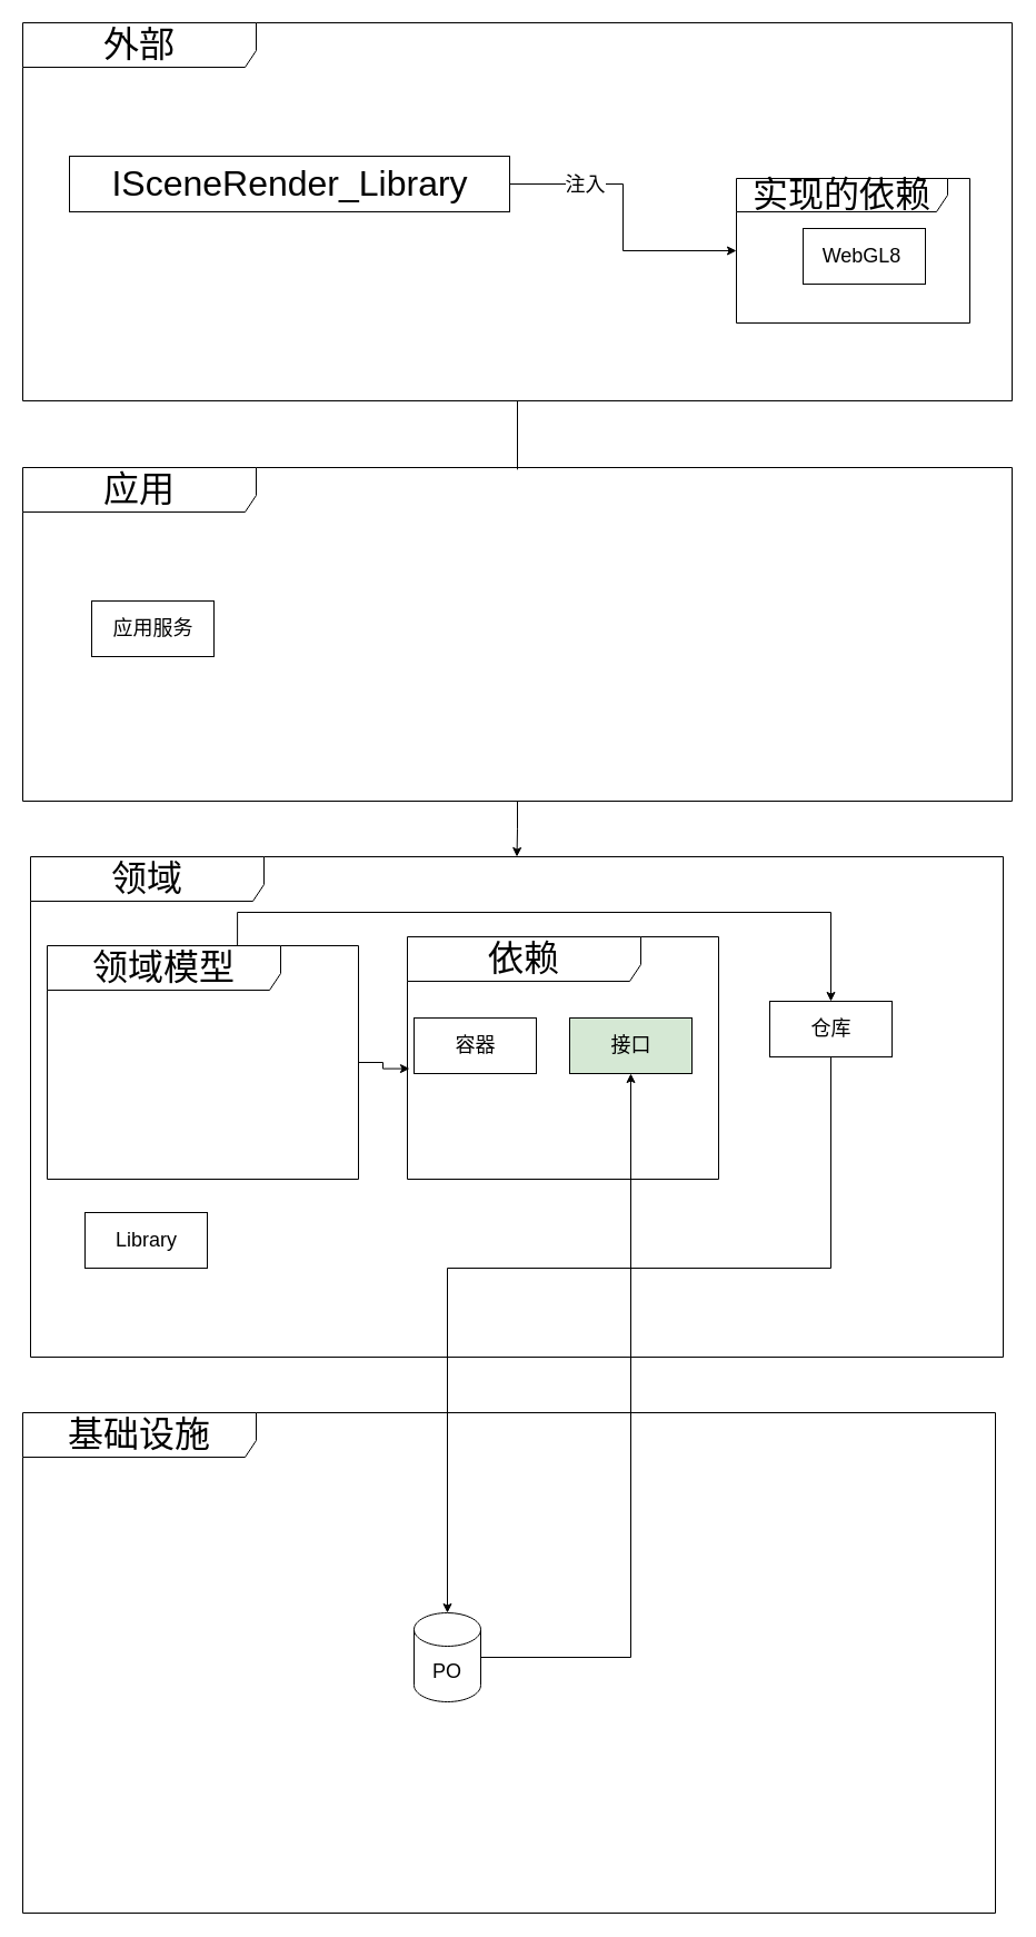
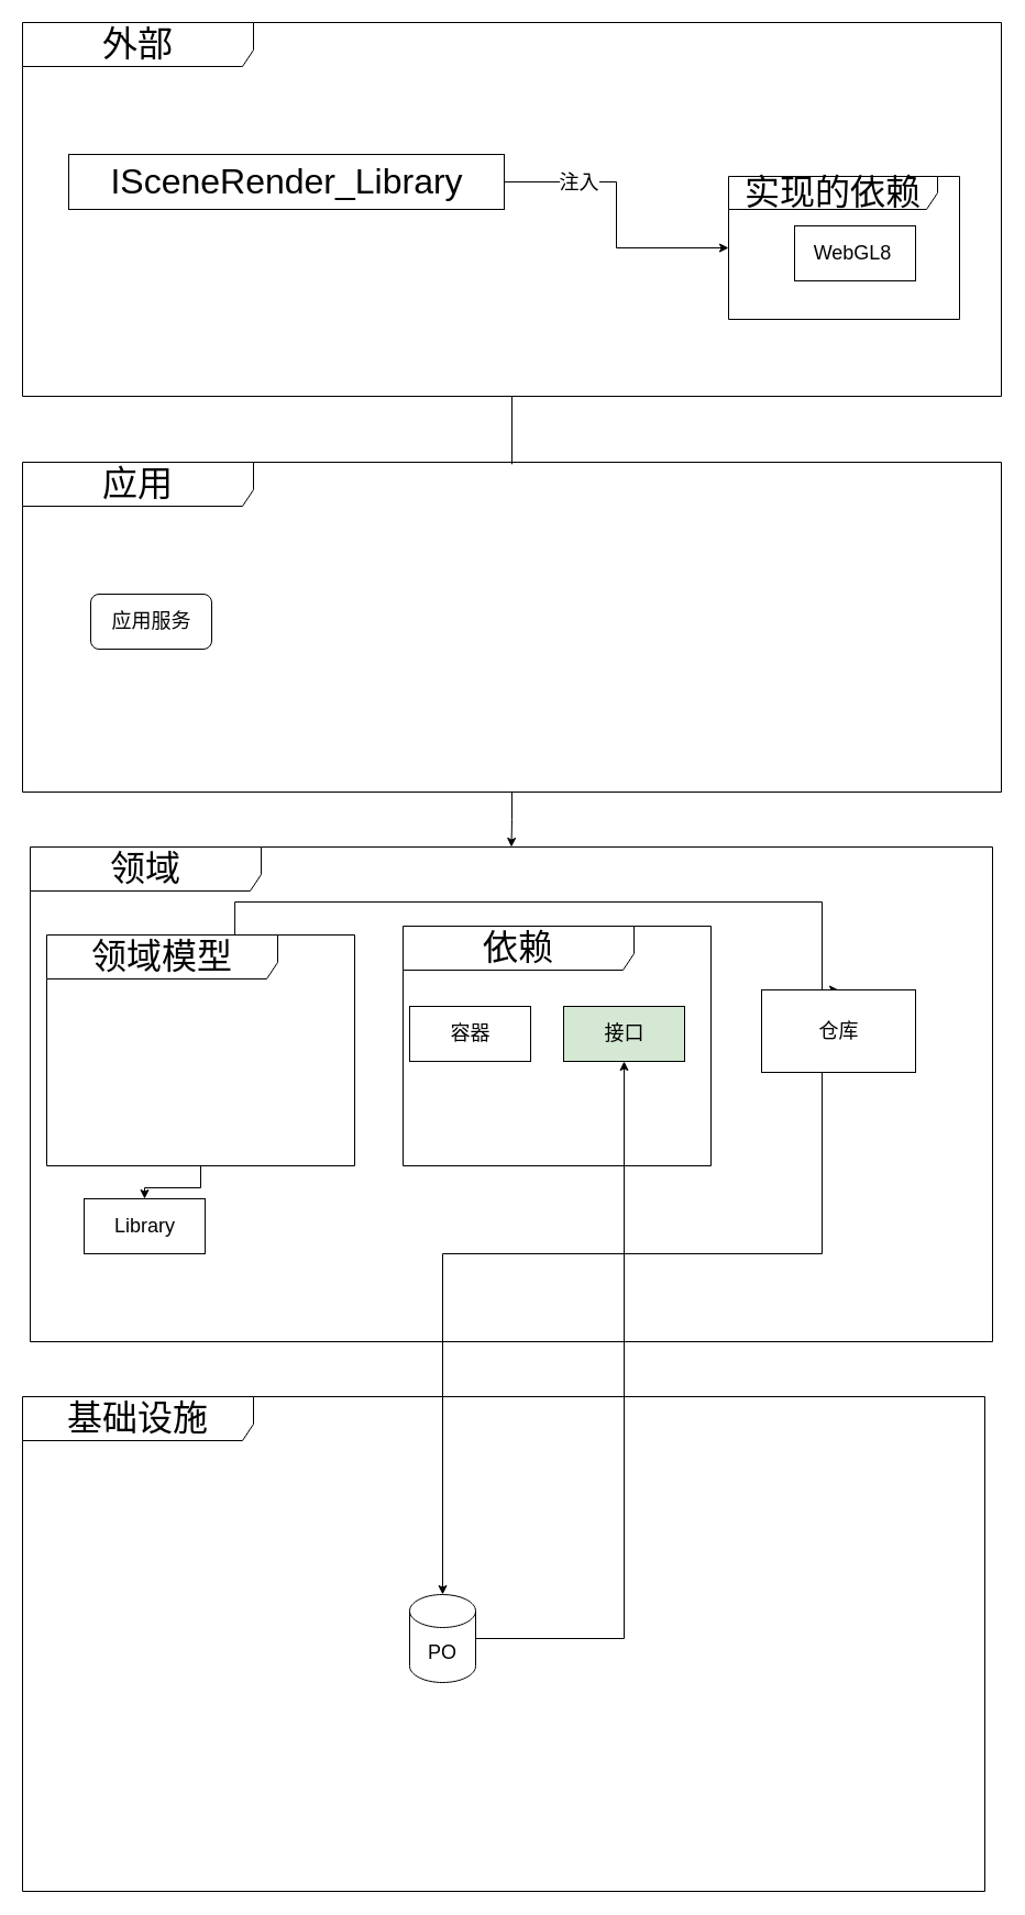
  <mxCell id="0" />
  <mxCell id="1" parent="0" />
  <mxCell id="2" style="edgeStyle=orthogonalEdgeStyle;rounded=0;orthogonalLoop=1;jettySize=auto;html=1;entryX=0.5;entryY=0.006;entryDx=0;entryDy=0;entryPerimeter=0;endArrow=none;" parent="1" source="3" target="5" edge="1"><mxGeometry relative="1" as="geometry" /></mxCell>
  <mxCell id="3" value="&lt;font style=&quot;font-size: 32px&quot;&gt;外部&lt;/font&gt;" style="shape=umlFrame;whiteSpace=wrap;html=1;width=210;height=40;fontSize=32;" parent="1" vertex="1"><mxGeometry x="20" y="20" width="890" height="340" as="geometry" /></mxCell>
  <mxCell id="4" value="" style="edgeStyle=orthogonalEdgeStyle;rounded=0;orthogonalLoop=1;jettySize=auto;html=1;" parent="1" source="5" target="10" edge="1"><mxGeometry relative="1" as="geometry" /></mxCell>
  <mxCell id="5" value="&lt;font style=&quot;font-size: 32px&quot;&gt;应用&lt;/font&gt;" style="shape=umlFrame;whiteSpace=wrap;html=1;width=210;height=40;fontSize=32;" parent="1" vertex="1"><mxGeometry x="20" y="420" width="890" height="300" as="geometry" /></mxCell>
  <mxCell id="6" value="&lt;font style=&quot;font-size: 32px&quot;&gt;实现的依赖&lt;/font&gt;" style="shape=umlFrame;whiteSpace=wrap;html=1;width=190;height=30;fontSize=32;" parent="1" vertex="1"><mxGeometry x="662" y="160" width="210" height="130" as="geometry" /></mxCell>
  <mxCell id="7" style="edgeStyle=orthogonalEdgeStyle;rounded=0;orthogonalLoop=1;jettySize=auto;html=1;exitX=1;exitY=0.5;exitDx=0;exitDy=0;" parent="1" source="24" target="6" edge="1"><mxGeometry relative="1" as="geometry" /></mxCell>
  <mxCell id="8" value="&lt;font style=&quot;font-size: 18px&quot;&gt;注入&lt;/font&gt;" style="edgeLabel;html=1;align=center;verticalAlign=middle;resizable=0;points=[];" parent="7" vertex="1" connectable="0"><mxGeometry x="-0.494" relative="1" as="geometry"><mxPoint as="offset" /></mxGeometry></mxCell>
- <mxCell id="9" value="应用服务" style="html=1;fontSize=18;" parent="1" vertex="1"><mxGeometry x="82" y="540" width="110" height="50" as="geometry" /></mxCell>
+ <mxCell id="9" value="应用服务" style="html=1;fontSize=18;rounded=1;" parent="1" vertex="1"><mxGeometry x="82" y="540" width="110" height="50" as="geometry" /></mxCell>
  <mxCell id="10" value="&lt;font style=&quot;font-size: 32px&quot;&gt;领域&lt;/font&gt;" style="shape=umlFrame;whiteSpace=wrap;html=1;width=210;height=40;fontSize=32;" parent="1" vertex="1"><mxGeometry x="27" y="770" width="875" height="450" as="geometry" /></mxCell>
  <mxCell id="11" style="edgeStyle=orthogonalEdgeStyle;rounded=0;orthogonalLoop=1;jettySize=auto;html=1;entryX=0.5;entryY=0;entryDx=0;entryDy=0;exitX=0.611;exitY=0;exitDx=0;exitDy=0;exitPerimeter=0;" parent="1" source="14" target="19" edge="1"><mxGeometry relative="1" as="geometry"><Array as="points"><mxPoint x="213" y="820" /><mxPoint x="747" y="820" /></Array></mxGeometry></mxCell>
- <mxCell id="12" style="edgeStyle=orthogonalEdgeStyle;rounded=0;orthogonalLoop=1;jettySize=auto;html=1;entryX=0.007;entryY=0.544;entryDx=0;entryDy=0;entryPerimeter=0;" parent="1" source="14" target="15" edge="1"><mxGeometry relative="1" as="geometry" /></mxCell>
+ <mxCell id="13" style="edgeStyle=orthogonalEdgeStyle;rounded=0;orthogonalLoop=1;jettySize=auto;html=1;" parent="1" source="14" target="22" edge="1"><mxGeometry relative="1" as="geometry" /></mxCell>
  <mxCell id="14" value="&lt;font style=&quot;font-size: 32px&quot;&gt;领域模型&lt;/font&gt;" style="shape=umlFrame;whiteSpace=wrap;html=1;width=210;height=40;fontSize=32;" parent="1" vertex="1"><mxGeometry x="42" y="850" width="280" height="210" as="geometry" /></mxCell>
  <mxCell id="15" value="&lt;font style=&quot;font-size: 32px&quot;&gt;依赖&lt;/font&gt;" style="shape=umlFrame;whiteSpace=wrap;html=1;width=210;height=40;fontSize=32;" parent="1" vertex="1"><mxGeometry x="366" y="842" width="280" height="218" as="geometry" /></mxCell>
  <mxCell id="16" value="容器" style="html=1;fontSize=18;" parent="1" vertex="1"><mxGeometry x="372" y="915" width="110" height="50" as="geometry" /></mxCell>
  <mxCell id="17" value="接口" style="html=1;fontSize=18;fillColor=#d5e8d4;" parent="1" vertex="1"><mxGeometry x="512" y="915" width="110" height="50" as="geometry" /></mxCell>
  <mxCell id="18" value="" style="edgeStyle=orthogonalEdgeStyle;rounded=0;orthogonalLoop=1;jettySize=auto;html=1;" parent="1" source="19" target="21" edge="1"><mxGeometry relative="1" as="geometry"><Array as="points"><mxPoint x="747" y="1140" /><mxPoint x="402" y="1140" /></Array></mxGeometry></mxCell>
- <mxCell id="19" value="仓库" style="html=1;fontSize=18;" parent="1" vertex="1"><mxGeometry x="692" y="900" width="110" height="50" as="geometry" /></mxCell>
+ <mxCell id="19" value="仓库" style="html=1;fontSize=18;" parent="1" vertex="1"><mxGeometry x="692" y="900" width="140" height="75" as="geometry" /></mxCell>
  <mxCell id="20" style="edgeStyle=orthogonalEdgeStyle;rounded=0;orthogonalLoop=1;jettySize=auto;html=1;entryX=0.5;entryY=1;entryDx=0;entryDy=0;" parent="1" source="21" target="17" edge="1"><mxGeometry relative="1" as="geometry" /></mxCell>
  <mxCell id="21" value="&lt;font style=&quot;font-size: 18px&quot;&gt;PO&lt;br&gt;&lt;/font&gt;" style="shape=cylinder3;whiteSpace=wrap;html=1;boundedLbl=1;backgroundOutline=1;size=15;" parent="1" vertex="1"><mxGeometry x="372" y="1450" width="60" height="80" as="geometry" /></mxCell>
  <mxCell id="22" value="Library" style="html=1;fontSize=18;" parent="1" vertex="1"><mxGeometry x="76" y="1090" width="110" height="50" as="geometry" /></mxCell>
  <mxCell id="23" value="WebGL8&amp;nbsp;" style="html=1;fontSize=18;" parent="1" vertex="1"><mxGeometry x="722" y="205" width="110" height="50" as="geometry" /></mxCell>
  <mxCell id="24" value="&lt;span style=&quot;font-size: 32px&quot;&gt;ISceneRender_Library&lt;/span&gt;" style="html=1;fontSize=18;" parent="1" vertex="1"><mxGeometry x="62" y="140" width="396" height="50" as="geometry" /></mxCell>
  <mxCell id="25" value="基础设施" style="shape=umlFrame;whiteSpace=wrap;html=1;width=210;height=40;fontSize=32;" vertex="1" parent="1"><mxGeometry x="20" y="1270" width="875" height="450" as="geometry" /></mxCell>
